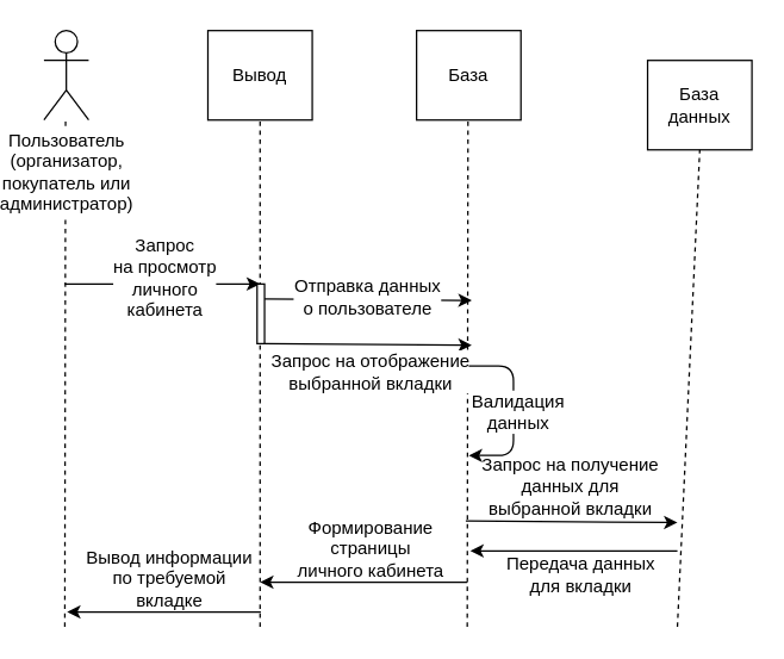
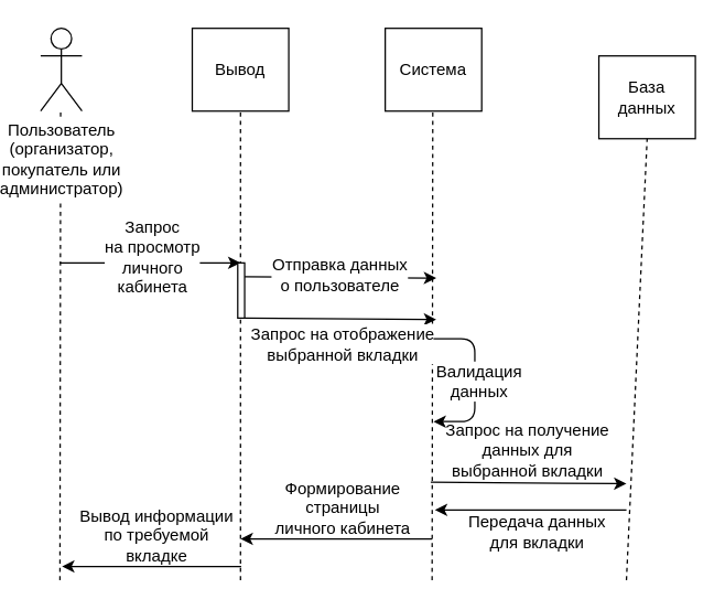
  <mxCell id="0" />
  <mxCell id="1" parent="0" />
  <mxCell id="2" value="Вывод" style="rounded=0;whiteSpace=wrap;html=1;" vertex="1" parent="1"><mxGeometry x="130" y="20" width="70" height="60" as="geometry" /></mxCell>
- <mxCell id="3" value="База" style="rounded=0;whiteSpace=wrap;html=1;" vertex="1" parent="1"><mxGeometry x="270" y="20" width="70" height="60" as="geometry" /></mxCell>
+ <mxCell id="3" value="Система" style="rounded=0;whiteSpace=wrap;html=1;" vertex="1" parent="1"><mxGeometry x="270" y="20" width="70" height="60" as="geometry" /></mxCell>
  <mxCell id="4" value="База данных" style="rounded=0;whiteSpace=wrap;html=1;" vertex="1" parent="1"><mxGeometry x="425" y="40" width="70" height="60" as="geometry" /></mxCell>
  <mxCell id="5" value="" style="endArrow=none;dashed=1;html=1;entryX=0.5;entryY=1;entryDx=0;entryDy=0;" edge="1" parent="1" target="4"><mxGeometry width="50" height="50" relative="1" as="geometry"><mxPoint x="445" y="420" as="sourcePoint" /><mxPoint x="50" y="120" as="targetPoint" /></mxGeometry></mxCell>
  <mxCell id="6" value="" style="endArrow=none;dashed=1;html=1;entryX=0.5;entryY=1;entryDx=0;entryDy=0;" edge="1" parent="1"><mxGeometry width="50" height="50" relative="1" as="geometry"><mxPoint x="304" y="420" as="sourcePoint" /><mxPoint x="304.5" y="80" as="targetPoint" /></mxGeometry></mxCell>
  <mxCell id="7" value="" style="endArrow=none;dashed=1;html=1;entryX=0.5;entryY=1;entryDx=0;entryDy=0;" edge="1" parent="1"><mxGeometry width="50" height="50" relative="1" as="geometry"><mxPoint x="165" y="420" as="sourcePoint" /><mxPoint x="165" y="80" as="targetPoint" /></mxGeometry></mxCell>
  <mxCell id="8" value="" style="endArrow=none;dashed=1;html=1;entryX=0.5;entryY=1;entryDx=0;entryDy=0;" edge="1" parent="1"><mxGeometry width="50" height="50" relative="1" as="geometry"><mxPoint x="34" y="420" as="sourcePoint" /><mxPoint x="34.5" y="80" as="targetPoint" /></mxGeometry></mxCell>
  <mxCell id="9" value="Пользователь&lt;br&gt;(организатор,&lt;br&gt;покупатель или&lt;br&gt;администратор)&lt;br&gt;" style="shape=umlActor;verticalLabelPosition=bottom;labelBackgroundColor=#ffffff;verticalAlign=top;html=1;outlineConnect=0;" vertex="1" parent="1"><mxGeometry x="20" y="20" width="30" height="60" as="geometry" /></mxCell>
  <mxCell id="10" value="" style="endArrow=classic;html=1;" edge="1" parent="1"><mxGeometry width="50" height="50" relative="1" as="geometry"><mxPoint x="34" y="190" as="sourcePoint" /><mxPoint x="165" y="190" as="targetPoint" /></mxGeometry></mxCell>
  <mxCell id="11" value="Запрос&lt;br&gt;на просмотр&lt;br&gt;личного&lt;br&gt;кабинета&lt;br&gt;" style="text;html=1;resizable=0;points=[];align=center;verticalAlign=middle;labelBackgroundColor=#ffffff;" vertex="1" connectable="0" parent="10"><mxGeometry x="0.23" relative="1" as="geometry"><mxPoint x="-15" y="-5" as="offset" /></mxGeometry></mxCell>
  <mxCell id="12" value="" style="endArrow=classic;html=1;" edge="1" parent="1"><mxGeometry width="50" height="50" relative="1" as="geometry"><mxPoint x="168" y="230" as="sourcePoint" /><mxPoint x="307" y="231" as="targetPoint" /></mxGeometry></mxCell>
  <mxCell id="13" value="Запрос на отображение&lt;br&gt;выбранной вкладки&lt;br&gt;" style="text;html=1;resizable=0;points=[];align=center;verticalAlign=middle;labelBackgroundColor=#ffffff;" vertex="1" connectable="0" parent="12"><mxGeometry x="-0.143" y="-1" relative="1" as="geometry"><mxPoint x="10.5" y="17.5" as="offset" /></mxGeometry></mxCell>
  <mxCell id="14" value="" style="endArrow=classic;html=1;" edge="1" parent="1"><mxGeometry width="50" height="50" relative="1" as="geometry"><mxPoint x="303" y="349" as="sourcePoint" /><mxPoint x="445" y="350" as="targetPoint" /></mxGeometry></mxCell>
  <mxCell id="15" value="Запрос на&amp;nbsp;получение&lt;br&gt;данных для&lt;br&gt;выбранной&amp;nbsp;вкладки&lt;br&gt;" style="text;html=1;resizable=0;points=[];align=center;verticalAlign=middle;labelBackgroundColor=#ffffff;" vertex="1" connectable="0" parent="14"><mxGeometry x="0.279" relative="1" as="geometry"><mxPoint x="-21" y="-24.5" as="offset" /></mxGeometry></mxCell>
  <mxCell id="16" value="" style="endArrow=classic;html=1;" edge="1" parent="1"><mxGeometry width="50" height="50" relative="1" as="geometry"><mxPoint x="445" y="369" as="sourcePoint" /><mxPoint x="306" y="369" as="targetPoint" /></mxGeometry></mxCell>
  <mxCell id="17" value="Передача данных&lt;br&gt;для вкладки&lt;br&gt;" style="text;html=1;resizable=0;points=[];align=center;verticalAlign=middle;labelBackgroundColor=#ffffff;" vertex="1" connectable="0" parent="16"><mxGeometry x="-0.358" y="1" relative="1" as="geometry"><mxPoint x="-21" y="14" as="offset" /></mxGeometry></mxCell>
  <mxCell id="18" value="" style="endArrow=classic;html=1;" edge="1" parent="1"><mxGeometry width="50" height="50" relative="1" as="geometry"><mxPoint x="304" y="390" as="sourcePoint" /><mxPoint x="165" y="390" as="targetPoint" /></mxGeometry></mxCell>
  <mxCell id="19" value="Формирование&lt;br&gt;страницы&lt;br&gt;личного кабинета&lt;br&gt;" style="text;html=1;resizable=0;points=[];align=center;verticalAlign=middle;labelBackgroundColor=#ffffff;fillColor=none;" vertex="1" connectable="0" parent="18"><mxGeometry x="0.175" y="-2" relative="1" as="geometry"><mxPoint x="16" y="-21" as="offset" /></mxGeometry></mxCell>
  <mxCell id="20" value="" style="endArrow=classic;html=1;" edge="1" parent="1"><mxGeometry width="50" height="50" relative="1" as="geometry"><mxPoint x="165.5" y="410" as="sourcePoint" /><mxPoint x="35.5" y="410" as="targetPoint" /></mxGeometry></mxCell>
  <mxCell id="21" value="Вывод информации&lt;br&gt;по требуемой&lt;br&gt;вкладке&lt;br&gt;" style="text;html=1;resizable=0;points=[];align=center;verticalAlign=middle;labelBackgroundColor=#ffffff;" vertex="1" connectable="0" parent="20"><mxGeometry x="-0.122" relative="1" as="geometry"><mxPoint x="-5.5" y="-23" as="offset" /></mxGeometry></mxCell>
  <mxCell id="22" value="" style="endArrow=classic;html=1;" edge="1" parent="1"><mxGeometry width="50" height="50" relative="1" as="geometry"><mxPoint x="168" y="200" as="sourcePoint" /><mxPoint x="307" y="201" as="targetPoint" /></mxGeometry></mxCell>
  <mxCell id="23" value="Отправка данных&lt;br&gt;о пользователе&lt;br&gt;" style="text;html=1;resizable=0;points=[];align=center;verticalAlign=middle;labelBackgroundColor=#ffffff;" vertex="1" connectable="0" parent="22"><mxGeometry x="-0.143" y="-1" relative="1" as="geometry"><mxPoint x="9" y="-3" as="offset" /></mxGeometry></mxCell>
  <mxCell id="24" value="" style="endArrow=classic;html=1;" edge="1" parent="1"><mxGeometry width="50" height="50" relative="1" as="geometry"><mxPoint x="305" y="245" as="sourcePoint" /><mxPoint x="305" y="305" as="targetPoint" /><Array as="points"><mxPoint x="335" y="245" /><mxPoint x="335" y="305" /></Array></mxGeometry></mxCell>
  <mxCell id="25" value="Валидация&lt;br&gt;данных&lt;br&gt;" style="text;html=1;resizable=0;points=[];align=center;verticalAlign=middle;labelBackgroundColor=#ffffff;" vertex="1" connectable="0" parent="24"><mxGeometry x="0.079" relative="1" as="geometry"><mxPoint x="2" y="-5" as="offset" /></mxGeometry></mxCell>
  <mxCell id="26" value="" style="rounded=0;whiteSpace=wrap;html=1;" vertex="1" parent="1"><mxGeometry x="163" y="190" width="5" height="40" as="geometry" /></mxCell>
